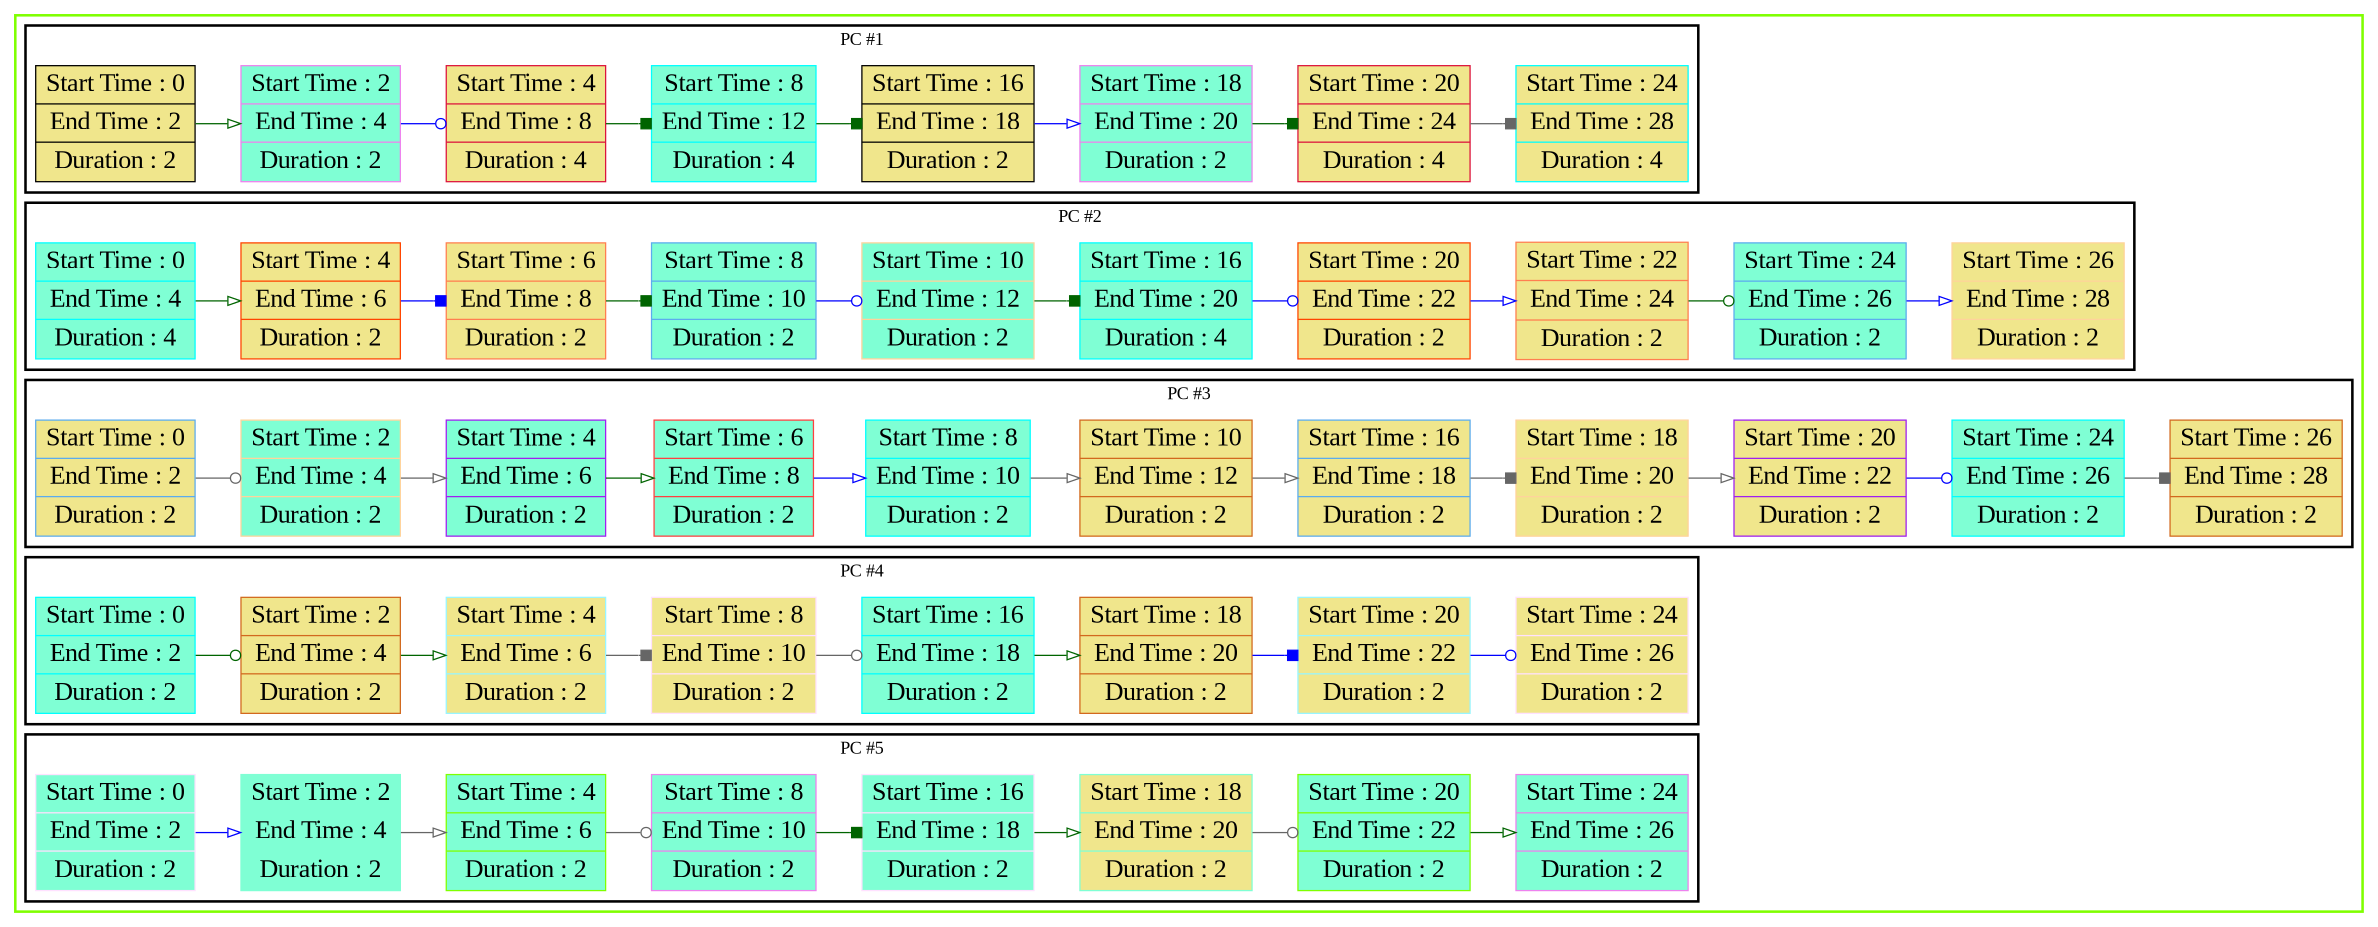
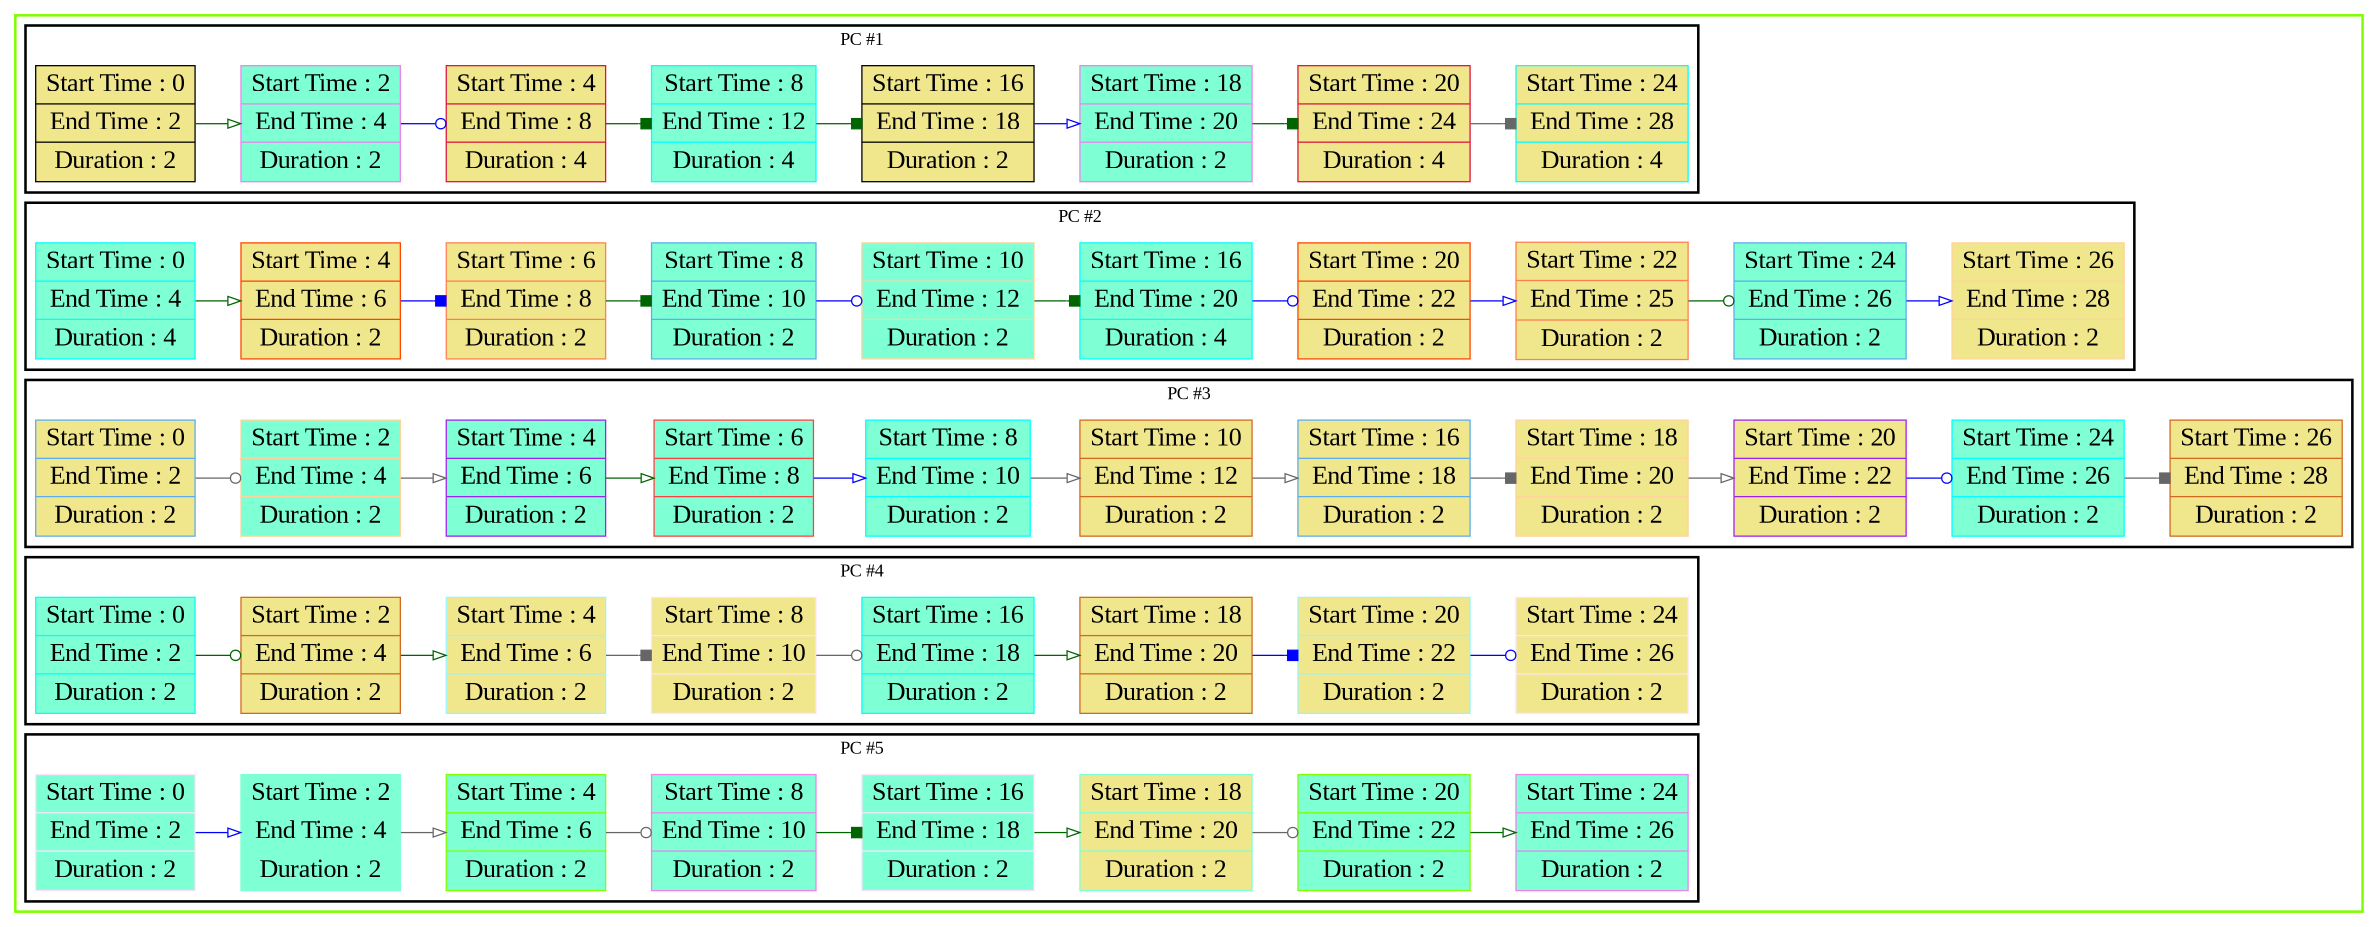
  digraph {
    fontname="Liberation Serif"
    rankdir=LR
    node [color=violet fontname="Liberation Serif" fontsize=20 shape=record style=filled fillcolor=khaki]
    edge [fontname="Liberation Serif" color=darkgreen arrowhead=onormal]
    n1 [color=cornflower label="Start Time : 0 | End Time : 2 | Duration : 2"]
    n2 [label="Start Time : 2 | End Time : 4 | Duration : 2" fillcolor=aquamarine]
    n3 [color=crimson label="Start Time : 4 | End Time : 8 | Duration : 4"]
    n4 [color=cyan label="Start Time : 8 | End Time : 12 | Duration : 4" fillcolor=aquamarine]
    n5 [color=cornflower label="Start Time : 16 | End Time : 18 | Duration : 2"]
    n6 [label="Start Time : 18 | End Time : 20 | Duration : 2" fillcolor=aquamarine]
    n7 [color=crimson label="Start Time : 20 | End Time : 24 | Duration : 4"]
    n8 [color=cyan label="Start Time : 24 | End Time : 28 | Duration : 4"]
    n9 [color=cyan label="Start Time : 0 | End Time : 4 | Duration : 4" fillcolor=aquamarine]
    n10 [color=orangered1 label="Start Time : 4 | End Time : 6 | Duration : 2"]
    n11 [color=coral label="Start Time : 6 | End Time : 8 | Duration : 2"]
    n12 [color=steelblue2 label="Start Time : 8 | End Time : 10 | Duration : 2" fillcolor=aquamarine]
    n13 [color=burlywood1 label="Start Time : 10 | End Time : 12 | Duration : 2" fillcolor=aquamarine]
    n14 [color=cyan label="Start Time : 16 | End Time : 20 | Duration : 4" fillcolor=aquamarine]
    n15 [color=orangered1 label="Start Time : 20 | End Time : 22 | Duration : 2"]
-   n16 [color=coral label="Start Time : 22 | End Time : 24 | Duration : 2"]
+   n16 [color=coral label="Start Time : 22 | End Time : 25 | Duration : 2"]
    n17 [color=steelblue2 label="Start Time : 24 | End Time : 26 | Duration : 2" fillcolor=aquamarine]
    n18 [color=burlywood1 label="Start Time : 26 | End Time : 28 | Duration : 2"]
    n19 [color=steelblue2 label="Start Time : 0 | End Time : 2 | Duration : 2"]
    n20 [color=burlywood1 label="Start Time : 2 | End Time : 4 | Duration : 2" fillcolor=aquamarine]
    n21 [color=x11purple label="Start Time : 4 | End Time : 6 | Duration : 2" fillcolor=aquamarine]
    n22 [color=brown1 label="Start Time : 6 | End Time : 8 | Duration : 2" fillcolor=aquamarine]
    n23 [color=aqua label="Start Time : 8 | End Time : 10 | Duration : 2" fillcolor=aquamarine]
    n24 [color=chocolate label="Start Time : 10 | End Time : 12 | Duration : 2"]
    n25 [color=steelblue2 label="Start Time : 16 | End Time : 18 | Duration : 2"]
    n26 [color=burlywood1 label="Start Time : 18 | End Time : 20 | Duration : 2"]
    n27 [color=x11purple label="Start Time : 20 | End Time : 22 | Duration : 2"]
    n28 [color=aqua label="Start Time : 24 | End Time : 26 | Duration : 2" fillcolor=aquamarine]
    n29 [color=chocolate label="Start Time : 26 | End Time : 28 | Duration : 2"]
    n30 [color=aqua label="Start Time : 0 | End Time : 2 | Duration : 2" fillcolor=aquamarine]
    n31 [color=chocolate label="Start Time : 2 | End Time : 4 | Duration : 2"]
    n32 [color=cadetblue1 label="Start Time : 4 | End Time : 6 | Duration : 2"]
    n33 [color=thistle1 label="Start Time : 8 | End Time : 10 | Duration : 2"]
    n34 [color=aqua label="Start Time : 16 | End Time : 18 | Duration : 2" fillcolor=aquamarine]
    n35 [color=chocolate label="Start Time : 18 | End Time : 20 | Duration : 2"]
    n36 [color=cadetblue1 label="Start Time : 20 | End Time : 22 | Duration : 2"]
    n37 [color=thistle1 label="Start Time : 24 | End Time : 26 | Duration : 2"]
    n38 [color=thistle1 label="Start Time : 0 | End Time : 2 | Duration : 2" fillcolor=aquamarine]
    n39 [color=aquamarine label="Start Time : 2 | End Time : 4 | Duration : 2" fillcolor=aquamarine]
    n40 [color=chartreuse label="Start Time : 4 | End Time : 6 | Duration : 2" fillcolor=aquamarine]
    n41 [label="Start Time : 8 | End Time : 10 | Duration : 2" fillcolor=aquamarine]
    n42 [color=thistle1 label="Start Time : 16 | End Time : 18 | Duration : 2" fillcolor=aquamarine]
    n43 [color=aquamarine label="Start Time : 18 | End Time : 20 | Duration : 2"]
    n44 [color=chartreuse label="Start Time : 20 | End Time : 22 | Duration : 2" fillcolor=aquamarine]
    n45 [label="Start Time : 24 | End Time : 26 | Duration : 2" fillcolor=aquamarine]
    subgraph cluster_1 {
      color=chartreuse
      style=bold
      subgraph cluster_2 {
        color=black
        label="PC #1"
        style=bold
        n1
        n2
        n3
        n4
        n5
        n6
        n7
        n8
      }
      subgraph cluster_3 {
        color=black
        label="PC #2"
        style=bold
        n9
        n10
        n11
        n12
        n13
        n14
        n15
        n16
        n17
        n18
      }
      subgraph cluster_4 {
        color=black
        label="PC #3"
        style=bold
        n19
        n20
        n21
        n22
        n23
        n24
        n25
        n26
        n27
        n28
        n29
      }
      subgraph cluster_5 {
        color=black
        label="PC #4"
        style=bold
        n30
        n31
        n32
        n33
        n34
        n35
        n36
        n37
      }
      subgraph cluster_6 {
        color=black
        label="PC #5"
        style=bold
        n38
        n39
        n40
        n41
        n42
        n43
        n44
        n45
      }
    }
    n1 -> n2
    n2 -> n3 [color=blue arrowhead=odot]
    n3 -> n4 [arrowhead=box]
    n4 -> n5 [arrowhead=box]
    n5 -> n6 [color=blue]
    n6 -> n7 [arrowhead=box]
    n7 -> n8 [color=gray40 arrowhead=box]
    n9 -> n10
    n10 -> n11 [color=blue arrowhead=box]
    n11 -> n12 [arrowhead=box]
    n12 -> n13 [color=blue arrowhead=odot]
    n13 -> n14 [arrowhead=box]
    n14 -> n15 [color=blue arrowhead=odot]
    n15 -> n16 [color=blue]
    n16 -> n17 [arrowhead=odot]
    n17 -> n18 [color=blue]
    n19 -> n20 [color=gray40 arrowhead=odot]
    n20 -> n21 [color=gray40]
    n21 -> n22
    n22 -> n23 [color=blue]
    n23 -> n24 [color=gray40]
    n24 -> n25 [color=gray40]
    n25 -> n26 [color=gray40 arrowhead=box]
    n26 -> n27 [color=gray40]
    n27 -> n28 [color=blue arrowhead=odot]
    n28 -> n29 [color=gray40 arrowhead=box]
    n30 -> n31 [arrowhead=odot]
    n31 -> n32
    n32 -> n33 [color=gray40 arrowhead=box]
    n33 -> n34 [color=gray40 arrowhead=odot]
    n34 -> n35
    n35 -> n36 [color=blue arrowhead=box]
    n36 -> n37 [color=blue arrowhead=odot]
    n38 -> n39 [color=blue]
    n39 -> n40 [color=gray40]
    n40 -> n41 [color=gray40 arrowhead=odot]
    n41 -> n42 [arrowhead=box]
    n42 -> n43
    n43 -> n44 [color=gray40 arrowhead=odot]
    n44 -> n45
  }
